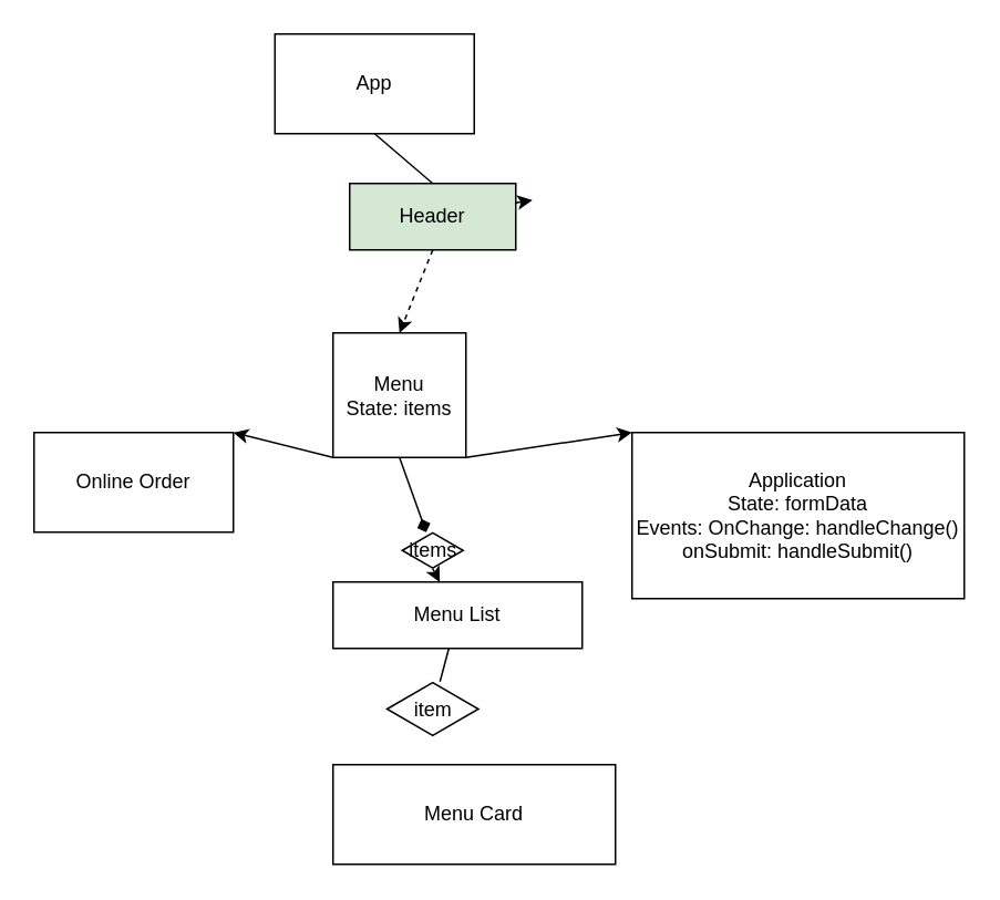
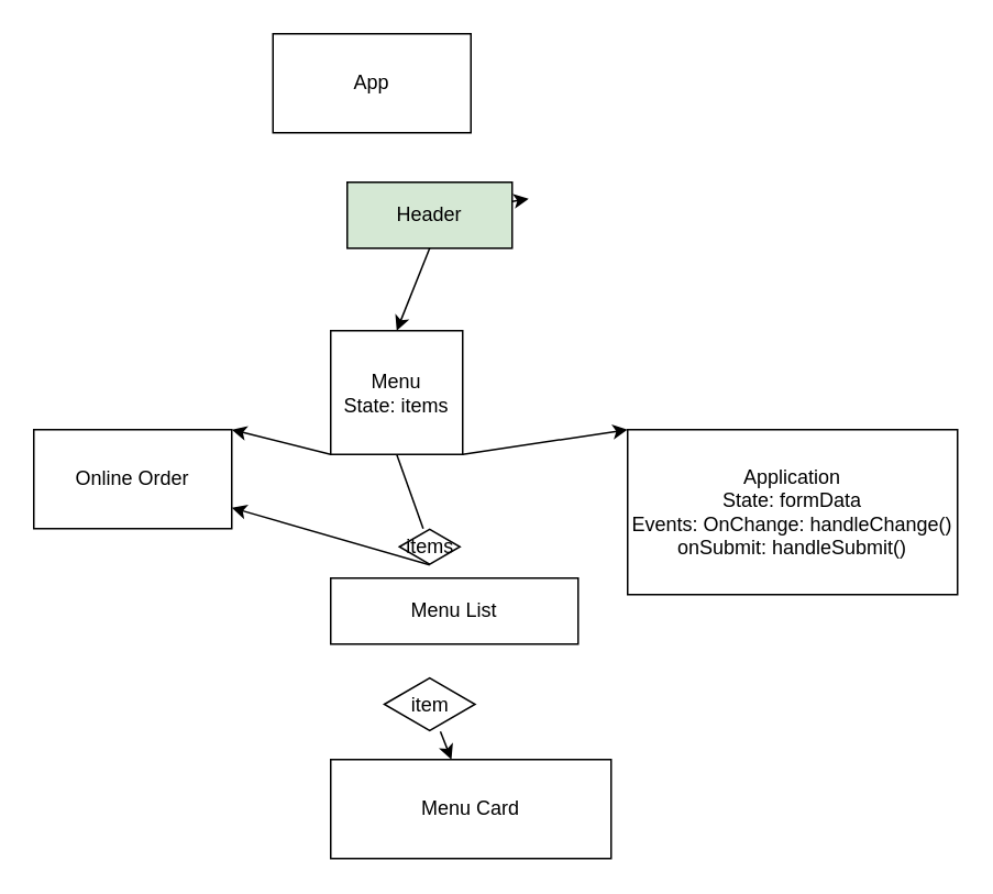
  <mxCell id="0" />
  <mxCell id="1" parent="0" />
  <mxCell id="2" style="edgeStyle=none;html=1;exitX=0;exitY=1;exitDx=0;exitDy=0;entryX=0;entryY=1;entryDx=0;entryDy=0;" parent="1" source="5" target="5" edge="1"><mxGeometry relative="1" as="geometry" /></mxCell>
  <mxCell id="3" style="edgeStyle=none;html=1;exitX=1;exitY=1;exitDx=0;exitDy=0;entryX=1;entryY=1;entryDx=0;entryDy=0;" parent="1" source="5" target="5" edge="1"><mxGeometry relative="1" as="geometry"><mxPoint x="320" y="90" as="targetPoint" /></mxGeometry></mxCell>
- <mxCell id="4" style="edgeStyle=none;html=1;exitX=0.5;exitY=1;exitDx=0;exitDy=0;entryX=0.5;entryY=0;entryDx=0;entryDy=0;startArrow=none;dashed=1;" parent="1" source="20" target="9" edge="1"><mxGeometry relative="1" as="geometry" /></mxCell>
+ <mxCell id="4" style="edgeStyle=none;html=1;exitX=0.5;exitY=1;exitDx=0;exitDy=0;entryX=0.5;entryY=0;entryDx=0;entryDy=0;startArrow=none;" parent="1" source="20" target="9" edge="1"><mxGeometry relative="1" as="geometry" /></mxCell>
  <mxCell id="5" value="App" style="rounded=0;whiteSpace=wrap;html=1;" parent="1" vertex="1"><mxGeometry x="165" y="20" width="120" height="60" as="geometry" /></mxCell>
  <mxCell id="6" style="edgeStyle=none;html=1;exitX=0;exitY=1;exitDx=0;exitDy=0;entryX=1;entryY=0;entryDx=0;entryDy=0;" parent="1" source="9" target="11" edge="1"><mxGeometry relative="1" as="geometry" /></mxCell>
  <mxCell id="7" style="edgeStyle=none;html=1;exitX=1;exitY=1;exitDx=0;exitDy=0;entryX=0;entryY=0;entryDx=0;entryDy=0;" parent="1" source="9" target="10" edge="1"><mxGeometry relative="1" as="geometry" /></mxCell>
- <mxCell id="8" style="edgeStyle=none;html=1;exitX=0.5;exitY=1;exitDx=0;exitDy=0;startArrow=none;" parent="1" source="15" target="13" edge="1"><mxGeometry relative="1" as="geometry"><mxPoint x="260" y="380" as="targetPoint" /></mxGeometry></mxCell>
+ <mxCell id="8" style="edgeStyle=none;html=1;exitX=0.5;exitY=1;exitDx=0;exitDy=0;startArrow=none;" parent="1" source="15" target="11" edge="1"><mxGeometry relative="1" as="geometry"><mxPoint x="260" y="380" as="targetPoint" /></mxGeometry></mxCell>
  <mxCell id="9" value="Menu&lt;br&gt;State: items" style="rounded=0;whiteSpace=wrap;html=1;" parent="1" vertex="1"><mxGeometry x="200" y="200" width="80" height="75" as="geometry" /></mxCell>
  <mxCell id="10" value="Application&lt;br&gt;State: formData&lt;br&gt;Events: OnChange: handleChange()&lt;br&gt;onSubmit: handleSubmit()" style="rounded=0;whiteSpace=wrap;html=1;" parent="1" vertex="1"><mxGeometry x="380" y="260" width="200" height="100" as="geometry" /></mxCell>
  <mxCell id="11" value="Online Order" style="rounded=0;whiteSpace=wrap;html=1;" parent="1" vertex="1"><mxGeometry x="20" y="260" width="120" height="60" as="geometry" /></mxCell>
+ <mxCell id="12" style="edgeStyle=none;html=1;startArrow=none;" parent="1" source="17" target="14" edge="1"><mxGeometry relative="1" as="geometry"><mxPoint x="260" y="490" as="targetPoint" /></mxGeometry></mxCell>
  <mxCell id="13" value="Menu List" style="rounded=0;whiteSpace=wrap;html=1;" parent="1" vertex="1"><mxGeometry x="200" y="350" width="150" height="40" as="geometry" /></mxCell>
  <mxCell id="14" value="Menu Card" style="rounded=0;whiteSpace=wrap;html=1;" parent="1" vertex="1"><mxGeometry x="200" y="460" width="170" height="60" as="geometry" /></mxCell>
  <mxCell id="15" value="items" style="html=1;whiteSpace=wrap;aspect=fixed;shape=isoRectangle;" parent="1" vertex="1"><mxGeometry x="241.66" y="320" width="36.67" height="22" as="geometry" /></mxCell>
- <mxCell id="16" value="" style="edgeStyle=none;html=1;exitX=0.5;exitY=1;exitDx=0;exitDy=0;endArrow=diamond;" parent="1" source="9" target="15" edge="1"><mxGeometry relative="1" as="geometry"><mxPoint x="260" y="350" as="targetPoint" /><mxPoint x="260" y="200" as="sourcePoint" /></mxGeometry></mxCell>
+ <mxCell id="16" value="" style="edgeStyle=none;html=1;exitX=0.5;exitY=1;exitDx=0;exitDy=0;endArrow=none;" parent="1" source="9" target="15" edge="1"><mxGeometry relative="1" as="geometry"><mxPoint x="260" y="350" as="targetPoint" /><mxPoint x="260" y="200" as="sourcePoint" /></mxGeometry></mxCell>
  <mxCell id="17" value="item" style="html=1;whiteSpace=wrap;aspect=fixed;shape=isoRectangle;" parent="1" vertex="1"><mxGeometry x="232.5" y="410" width="55" height="33" as="geometry" /></mxCell>
- <mxCell id="18" value="" style="edgeStyle=none;html=1;endArrow=none;" parent="1" source="13" target="17" edge="1"><mxGeometry relative="1" as="geometry"><mxPoint x="260" y="460" as="targetPoint" /><mxPoint x="260" y="400" as="sourcePoint" /></mxGeometry></mxCell>
  <mxCell id="19" style="edgeStyle=none;html=1;" edge="1" parent="1" source="20"><mxGeometry relative="1" as="geometry"><mxPoint x="320" y="120" as="targetPoint" /></mxGeometry></mxCell>
  <mxCell id="20" value="Header" style="rounded=0;whiteSpace=wrap;html=1;fillColor=#d5e8d4;" vertex="1" parent="1"><mxGeometry x="210" y="110" width="100" height="40" as="geometry" /></mxCell>
- <mxCell id="21" value="" style="edgeStyle=none;html=1;exitX=0.5;exitY=1;exitDx=0;exitDy=0;entryX=0.5;entryY=0;entryDx=0;entryDy=0;endArrow=none;" edge="1" parent="1" source="5" target="20"><mxGeometry relative="1" as="geometry"><mxPoint x="260" y="80" as="sourcePoint" /><mxPoint x="260" y="200" as="targetPoint" /></mxGeometry></mxCell>
